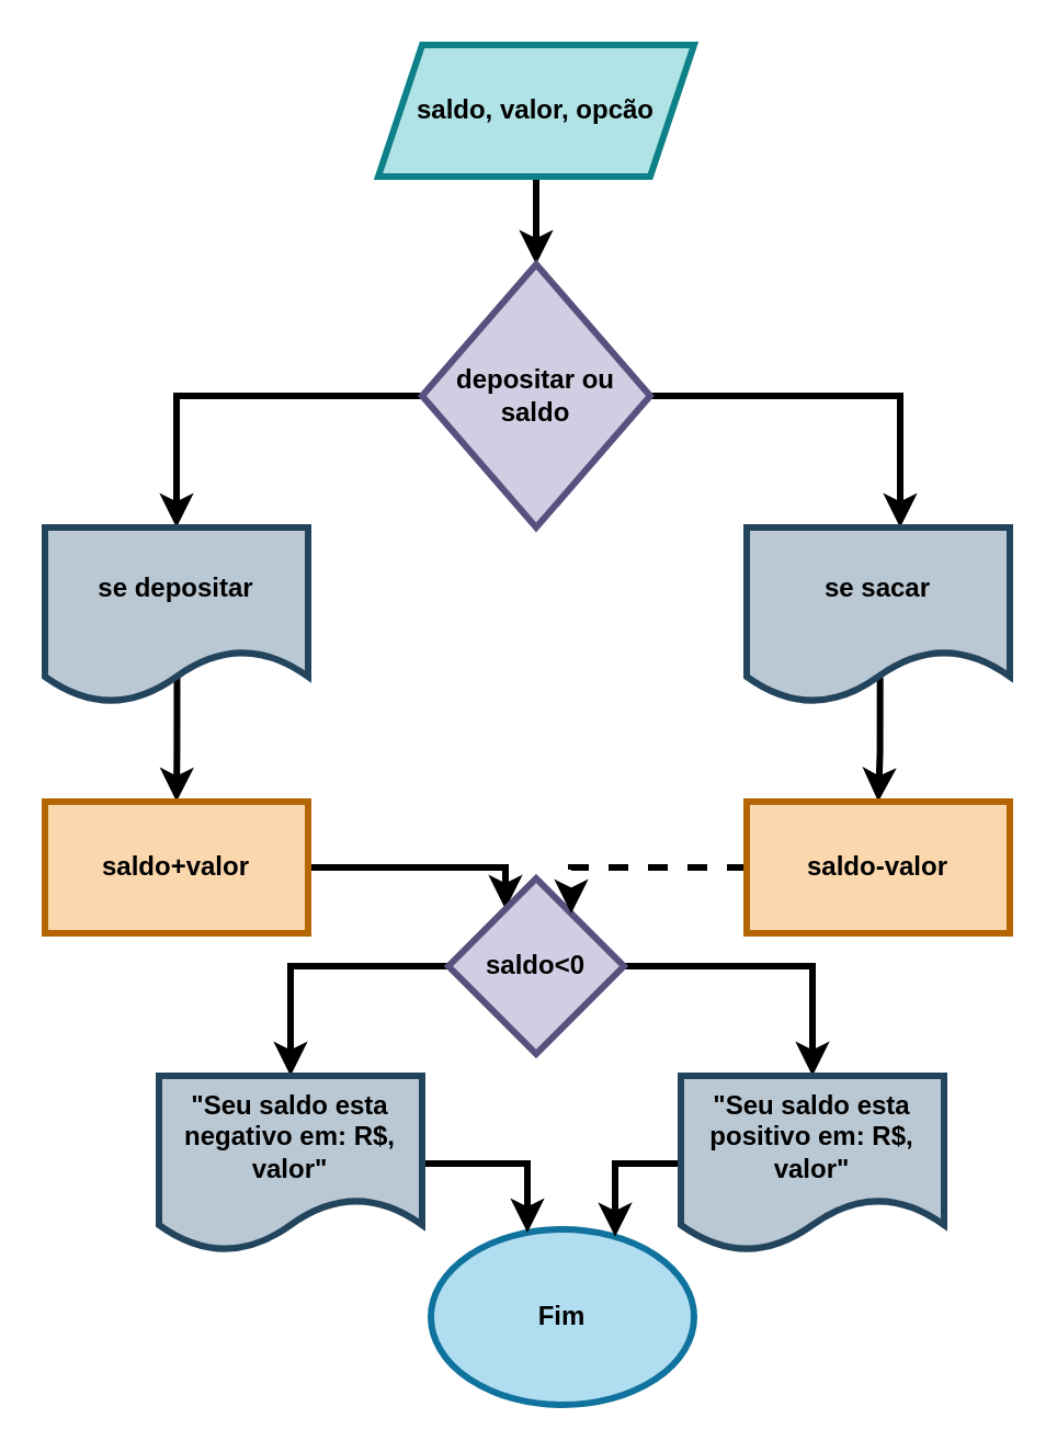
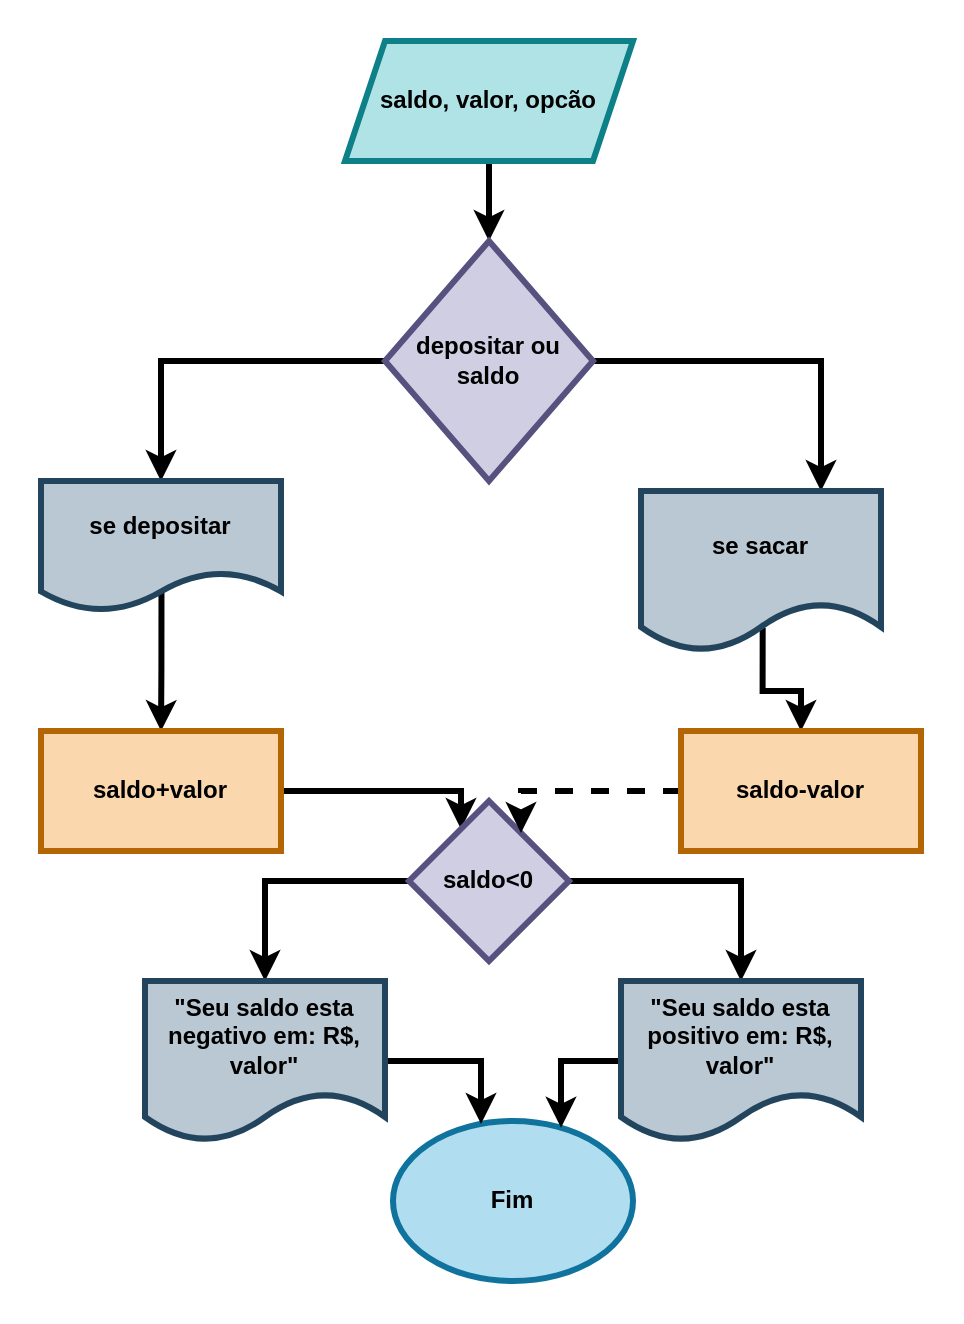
  <mxCell id="0" />
  <mxCell id="1" parent="0" />
  <mxCell id="2" value="" style="edgeStyle=orthogonalEdgeStyle;rounded=0;orthogonalLoop=1;jettySize=auto;html=1;strokeWidth=3;fontStyle=1" edge="1" parent="1" source="3" target="6"><mxGeometry relative="1" as="geometry" /></mxCell>
  <mxCell id="3" value="saldo, valor, opcão" style="shape=parallelogram;perimeter=parallelogramPerimeter;whiteSpace=wrap;html=1;fixedSize=1;strokeWidth=3;fontStyle=1;fillColor=#b0e3e6;strokeColor=#0e8088;" vertex="1" parent="1"><mxGeometry x="172" y="20" width="144" height="60" as="geometry" /></mxCell>
  <mxCell id="4" value="" style="edgeStyle=orthogonalEdgeStyle;rounded=0;orthogonalLoop=1;jettySize=auto;html=1;strokeWidth=3;fontStyle=1" edge="1" parent="1" source="6" target="8"><mxGeometry relative="1" as="geometry"><Array as="points"><mxPoint x="80" y="180" /></Array></mxGeometry></mxCell>
  <mxCell id="5" value="" style="edgeStyle=orthogonalEdgeStyle;rounded=0;orthogonalLoop=1;jettySize=auto;html=1;strokeWidth=3;fontStyle=1" edge="1" parent="1" source="6" target="11"><mxGeometry relative="1" as="geometry"><Array as="points"><mxPoint x="410" y="180" /></Array></mxGeometry></mxCell>
  <mxCell id="6" value="depositar ou saldo" style="rhombus;whiteSpace=wrap;html=1;strokeWidth=3;fontStyle=1;fillColor=#d0cee2;strokeColor=#56517e;" vertex="1" parent="1"><mxGeometry x="192" y="120" width="104" height="120" as="geometry" /></mxCell>
  <mxCell id="7" value="" style="edgeStyle=orthogonalEdgeStyle;rounded=0;orthogonalLoop=1;jettySize=auto;html=1;exitX=0.502;exitY=0.857;exitDx=0;exitDy=0;exitPerimeter=0;strokeWidth=3;fontStyle=1" edge="1" parent="1" source="8" target="13"><mxGeometry relative="1" as="geometry"><Array as="points" /></mxGeometry></mxCell>
- <mxCell id="8" value="se depositar" style="shape=document;whiteSpace=wrap;html=1;boundedLbl=1;strokeWidth=3;fontStyle=1;fillColor=#bac8d3;strokeColor=#23445d;" vertex="1" parent="1"><mxGeometry x="20" y="240" width="120" height="80" as="geometry" /></mxCell>
+ <mxCell id="8" value="se depositar" style="shape=document;whiteSpace=wrap;html=1;boundedLbl=1;strokeWidth=3;fontStyle=1;fillColor=#bac8d3;strokeColor=#23445d;" vertex="1" parent="1"><mxGeometry x="20" y="240" width="120" height="65" as="geometry" /></mxCell>
  <mxCell id="9" value="Fim" style="ellipse;whiteSpace=wrap;html=1;strokeWidth=3;fontStyle=1;fillColor=#b1ddf0;strokeColor=#10739e;" vertex="1" parent="1"><mxGeometry x="196" y="560" width="120" height="80" as="geometry" /></mxCell>
  <mxCell id="10" value="" style="edgeStyle=orthogonalEdgeStyle;rounded=0;orthogonalLoop=1;jettySize=auto;html=1;exitX=0.507;exitY=0.856;exitDx=0;exitDy=0;exitPerimeter=0;strokeWidth=3;fontStyle=1" edge="1" parent="1" source="11" target="18"><mxGeometry relative="1" as="geometry" /></mxCell>
- <mxCell id="11" value="se sacar" style="shape=document;whiteSpace=wrap;html=1;boundedLbl=1;fillColor=#bac8d3;strokeColor=#23445d;strokeWidth=3;fontStyle=1;" vertex="1" parent="1"><mxGeometry x="340" y="240" width="120" height="80" as="geometry" /></mxCell>
+ <mxCell id="11" value="se sacar" style="shape=document;whiteSpace=wrap;html=1;boundedLbl=1;fillColor=#bac8d3;strokeColor=#23445d;strokeWidth=3;fontStyle=1;" vertex="1" parent="1"><mxGeometry x="320" y="245" width="120" height="80" as="geometry" /></mxCell>
  <mxCell id="12" value="" style="edgeStyle=orthogonalEdgeStyle;rounded=0;orthogonalLoop=1;jettySize=auto;html=1;strokeWidth=3;fontStyle=1" edge="1" parent="1" source="13" target="16"><mxGeometry relative="1" as="geometry"><Array as="points"><mxPoint x="230" y="395" /></Array></mxGeometry></mxCell>
  <mxCell id="13" value="saldo+valor" style="whiteSpace=wrap;html=1;fillColor=#fad7ac;strokeColor=#b46504;strokeWidth=3;fontStyle=1;" vertex="1" parent="1"><mxGeometry x="20" y="365" width="120" height="60" as="geometry" /></mxCell>
  <mxCell id="14" value="" style="edgeStyle=orthogonalEdgeStyle;rounded=0;orthogonalLoop=1;jettySize=auto;html=1;strokeWidth=3;fontStyle=1" edge="1" parent="1" source="16" target="20"><mxGeometry relative="1" as="geometry" /></mxCell>
  <mxCell id="15" value="" style="edgeStyle=orthogonalEdgeStyle;rounded=0;orthogonalLoop=1;jettySize=auto;html=1;fontStyle=1;strokeWidth=3;" edge="1" parent="1" source="16" target="22"><mxGeometry relative="1" as="geometry" /></mxCell>
  <mxCell id="16" value="saldo&amp;lt;0" style="rhombus;whiteSpace=wrap;html=1;fillColor=#d0cee2;strokeColor=#56517e;strokeWidth=3;fontStyle=1;" vertex="1" parent="1"><mxGeometry x="204" y="400" width="80" height="80" as="geometry" /></mxCell>
  <mxCell id="17" value="" style="edgeStyle=orthogonalEdgeStyle;rounded=0;orthogonalLoop=1;jettySize=auto;html=1;strokeWidth=3;fontStyle=1;dashed=1;" edge="1" parent="1" source="18" target="16"><mxGeometry relative="1" as="geometry"><Array as="points"><mxPoint x="260" y="395" /></Array></mxGeometry></mxCell>
  <mxCell id="18" value="saldo-valor" style="whiteSpace=wrap;html=1;fillColor=#fad7ac;strokeColor=#b46504;strokeWidth=3;fontStyle=1;" vertex="1" parent="1"><mxGeometry x="340" y="365" width="120" height="60" as="geometry" /></mxCell>
  <mxCell id="19" value="" style="edgeStyle=orthogonalEdgeStyle;rounded=0;orthogonalLoop=1;jettySize=auto;html=1;strokeWidth=3;fontStyle=1" edge="1" parent="1" source="20" target="9"><mxGeometry relative="1" as="geometry"><Array as="points"><mxPoint x="280" y="530" /></Array></mxGeometry></mxCell>
  <mxCell id="20" value="&quot;Seu saldo esta positivo em: R$, valor&quot;" style="shape=document;whiteSpace=wrap;html=1;boundedLbl=1;strokeWidth=3;fontStyle=1;fillColor=#bac8d3;strokeColor=#23445d;" vertex="1" parent="1"><mxGeometry x="310" y="490" width="120" height="80" as="geometry" /></mxCell>
  <mxCell id="21" value="" style="edgeStyle=orthogonalEdgeStyle;rounded=0;orthogonalLoop=1;jettySize=auto;html=1;strokeWidth=3;fontStyle=1" edge="1" parent="1" source="22" target="9"><mxGeometry relative="1" as="geometry"><Array as="points"><mxPoint x="240" y="530" /></Array></mxGeometry></mxCell>
  <mxCell id="22" value="&quot;Seu saldo esta negativo em: R$, valor&quot;" style="shape=document;whiteSpace=wrap;html=1;boundedLbl=1;strokeWidth=3;fontStyle=1;fillColor=#bac8d3;strokeColor=#23445d;" vertex="1" parent="1"><mxGeometry x="72" y="490" width="120" height="80" as="geometry" /></mxCell>
